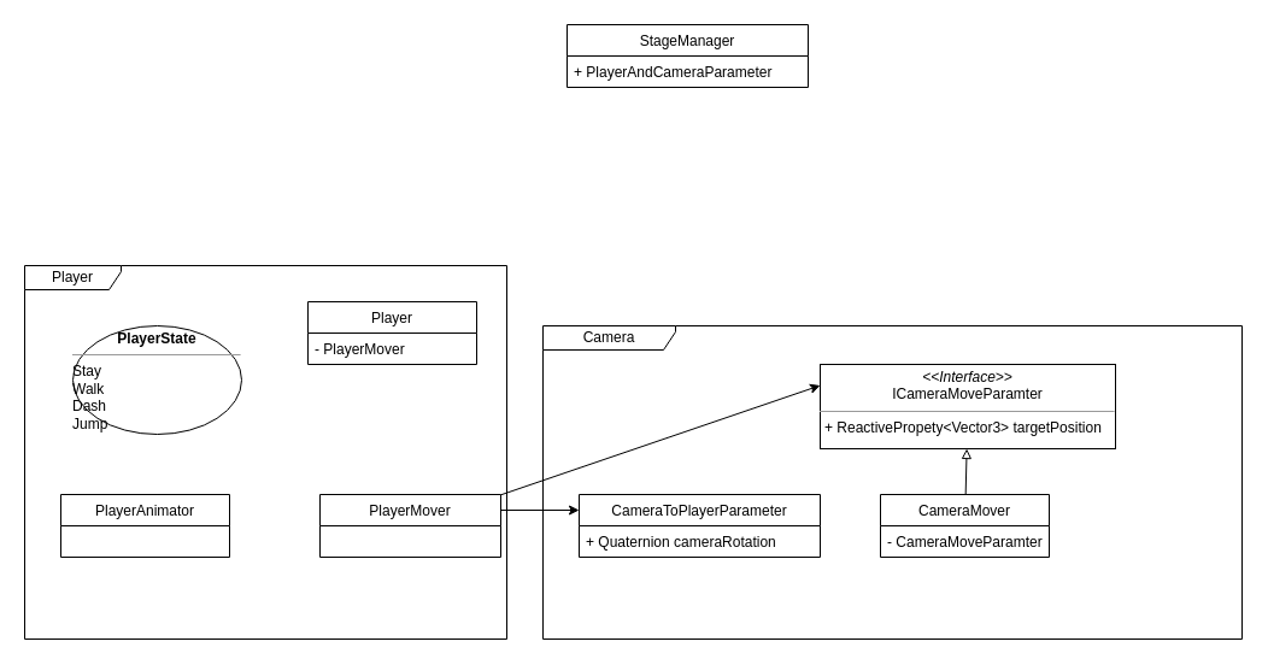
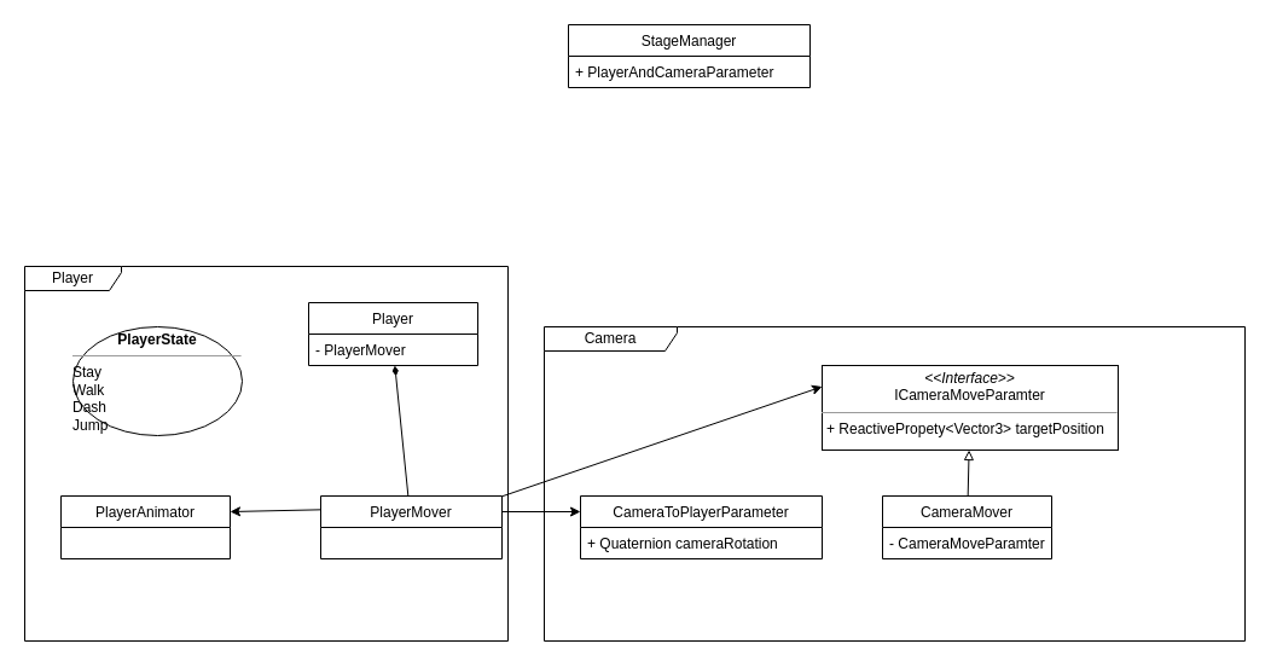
  <mxCell id="0" />
  <mxCell id="1" parent="0" />
  <mxCell id="2" value="Player" style="shape=umlFrame;whiteSpace=wrap;html=1;width=80;height=20;" vertex="1" parent="1"><mxGeometry x="20" y="220" width="400" height="310" as="geometry" /></mxCell>
  <mxCell id="3" value="Camera" style="shape=umlFrame;whiteSpace=wrap;html=1;width=110;height=20;" vertex="1" parent="1"><mxGeometry x="450" y="270" width="580" height="260" as="geometry" /></mxCell>
  <mxCell id="4" style="rounded=0;orthogonalLoop=1;jettySize=auto;html=1;entryX=0;entryY=0.25;entryDx=0;entryDy=0;exitX=1;exitY=0.25;exitDx=0;exitDy=0;" edge="1" parent="1" source="8" target="12"><mxGeometry relative="1" as="geometry" /></mxCell>
+ <mxCell id="5" style="edgeStyle=none;rounded=0;orthogonalLoop=1;jettySize=auto;html=1;endArrow=diamondThin;endFill=1;" edge="1" parent="1" source="8" target="16"><mxGeometry relative="1" as="geometry" /></mxCell>
+ <mxCell id="6" style="edgeStyle=none;rounded=0;orthogonalLoop=1;jettySize=auto;html=1;entryX=1;entryY=0.25;entryDx=0;entryDy=0;endArrow=classic;endFill=1;exitX=0;exitY=0.218;exitDx=0;exitDy=0;exitPerimeter=0;" edge="1" parent="1" source="8" target="14"><mxGeometry relative="1" as="geometry" /></mxCell>
  <mxCell id="7" style="edgeStyle=none;rounded=0;orthogonalLoop=1;jettySize=auto;html=1;entryX=0;entryY=0.25;entryDx=0;entryDy=0;endArrow=classic;endFill=1;" edge="1" parent="1" source="8" target="20"><mxGeometry relative="1" as="geometry"><mxPoint x="720" y="315" as="targetPoint" /></mxGeometry></mxCell>
  <mxCell id="8" value="PlayerMover" style="swimlane;fontStyle=0;childLayout=stackLayout;horizontal=1;startSize=26;fillColor=none;horizontalStack=0;resizeParent=1;resizeParentMax=0;resizeLast=0;collapsible=1;marginBottom=0;" vertex="1" parent="1"><mxGeometry x="265" y="410" width="150" height="52" as="geometry" /></mxCell>
  <mxCell id="9" style="edgeStyle=none;rounded=0;orthogonalLoop=1;jettySize=auto;html=1;endArrow=block;endFill=0;" edge="1" parent="1" source="10" target="20"><mxGeometry relative="1" as="geometry" /></mxCell>
  <mxCell id="10" value="CameraMover" style="swimlane;fontStyle=0;childLayout=stackLayout;horizontal=1;startSize=26;fillColor=none;horizontalStack=0;resizeParent=1;resizeParentMax=0;resizeLast=0;collapsible=1;marginBottom=0;" vertex="1" parent="1"><mxGeometry x="730" y="410" width="140" height="52" as="geometry" /></mxCell>
  <mxCell id="11" value="- CameraMoveParamter" style="text;strokeColor=none;fillColor=none;align=left;verticalAlign=top;spacingLeft=4;spacingRight=4;overflow=hidden;rotatable=0;points=[[0,0.5],[1,0.5]];portConstraint=eastwest;" vertex="1" parent="10"><mxGeometry y="26" width="140" height="26" as="geometry" /></mxCell>
  <mxCell id="12" value="CameraToPlayerParameter" style="swimlane;fontStyle=0;childLayout=stackLayout;horizontal=1;startSize=26;fillColor=none;horizontalStack=0;resizeParent=1;resizeParentMax=0;resizeLast=0;collapsible=1;marginBottom=0;" vertex="1" parent="1"><mxGeometry x="480" y="410" width="200" height="52" as="geometry" /></mxCell>
  <mxCell id="13" value="+ Quaternion cameraRotation" style="text;strokeColor=none;fillColor=none;align=left;verticalAlign=top;spacingLeft=4;spacingRight=4;overflow=hidden;rotatable=0;points=[[0,0.5],[1,0.5]];portConstraint=eastwest;" vertex="1" parent="12"><mxGeometry y="26" width="200" height="26" as="geometry" /></mxCell>
  <mxCell id="14" value="PlayerAnimator" style="swimlane;fontStyle=0;childLayout=stackLayout;horizontal=1;startSize=26;fillColor=none;horizontalStack=0;resizeParent=1;resizeParentMax=0;resizeLast=0;collapsible=1;marginBottom=0;" vertex="1" parent="1"><mxGeometry x="50" y="410" width="140" height="52" as="geometry" /></mxCell>
  <mxCell id="15" value="Player" style="swimlane;fontStyle=0;childLayout=stackLayout;horizontal=1;startSize=26;fillColor=none;horizontalStack=0;resizeParent=1;resizeParentMax=0;resizeLast=0;collapsible=1;marginBottom=0;" vertex="1" parent="1"><mxGeometry x="255" width="140" height="52" as="geometry" y="250" /></mxCell>
  <mxCell id="16" value="- PlayerMover" style="text;strokeColor=none;fillColor=none;align=left;verticalAlign=top;spacingLeft=4;spacingRight=4;overflow=hidden;rotatable=0;points=[[0,0.5],[1,0.5]];portConstraint=eastwest;" vertex="1" parent="15"><mxGeometry y="26" width="140" height="26" as="geometry" /></mxCell>
  <mxCell id="17" value="StageManager" style="swimlane;fontStyle=0;childLayout=stackLayout;horizontal=1;startSize=26;fillColor=none;horizontalStack=0;resizeParent=1;resizeParentMax=0;resizeLast=0;collapsible=1;marginBottom=0;" vertex="1" parent="1"><mxGeometry x="470" y="20" width="200" height="52" as="geometry" /></mxCell>
  <mxCell id="18" value="+ PlayerAndCameraParameter" style="text;strokeColor=none;fillColor=none;align=left;verticalAlign=top;spacingLeft=4;spacingRight=4;overflow=hidden;rotatable=0;points=[[0,0.5],[1,0.5]];portConstraint=eastwest;" vertex="1" parent="17"><mxGeometry y="26" width="200" height="26" as="geometry" /></mxCell>
  <mxCell id="19" value="&lt;p style=&quot;margin: 0px ; margin-top: 4px ; text-align: center&quot;&gt;&lt;b&gt;PlayerState&lt;/b&gt;&lt;/p&gt;&lt;hr size=&quot;1&quot;&gt;&lt;div style=&quot;height: 2px&quot;&gt;Stay&lt;br&gt;Walk&lt;br&gt;Dash&lt;br&gt;Jump&lt;/div&gt;" style="ellipse;verticalAlign=top;align=left;overflow=fill;fontSize=12;fontFamily=Helvetica;html=1;" vertex="1" parent="1"><mxGeometry x="60" y="270" width="140" height="90" as="geometry" /></mxCell>
  <mxCell id="20" value="&lt;p style=&quot;margin: 0px ; margin-top: 4px ; text-align: center&quot;&gt;&lt;i&gt;&amp;lt;&amp;lt;Interface&amp;gt;&amp;gt;&lt;/i&gt;&lt;br&gt;ICameraMoveParamter&lt;br&gt;&lt;/p&gt;&lt;hr size=&quot;1&quot;&gt;&lt;p style=&quot;margin: 0px ; margin-left: 4px&quot;&gt;+ ReactivePropety&amp;lt;Vector3&amp;gt; targetPosition&lt;br&gt;&lt;/p&gt;" style="verticalAlign=top;align=left;overflow=fill;fontSize=12;fontFamily=Helvetica;html=1;" vertex="1" parent="1"><mxGeometry x="680" y="302" width="245" height="70" as="geometry" /></mxCell>
